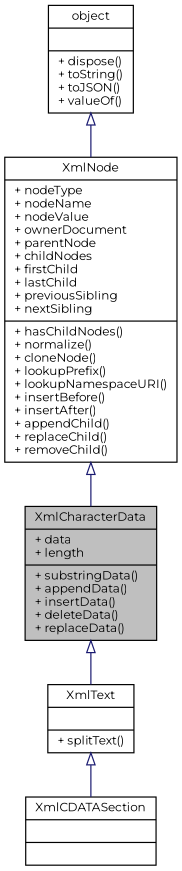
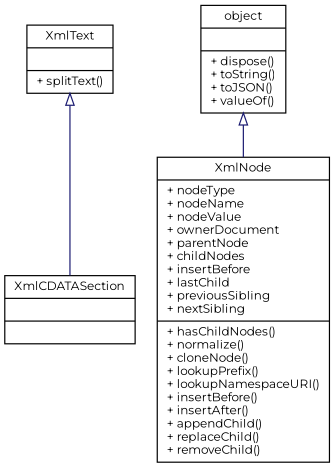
  digraph {
    fontname=Montserrat
    node [color=black fillcolor=white fontname=Montserrat fontsize=10 shape=record style=filled]
    edge [arrowtail=onormal color=midnightblue dir=back fontname=Montserrat fontsize=10 labelfontname=Helvetica labelfontsize=10 style=solid]
-   n1 [fillcolor=grey75 fontcolor=black height=0.2 label="{XmlCharacterData\n|+ data\l+ length\l|+ substringData()\l+ appendData()\l+ insertData()\l+ deleteData()\l+ replaceData()\l}" width=0.4]
    n2 [height=0.2 label="{XmlText\n||+ splitText()\l}" width=0.4]
    n3 [height=0.2 label="{XmlCDATASection\n||}" width=0.4]
-   n4 [height=0.2 label="{XmlNode\n|+ nodeType\l+ nodeName\l+ nodeValue\l+ ownerDocument\l+ parentNode\l+ childNodes\l+ firstChild\l+ lastChild\l+ previousSibling\l+ nextSibling\l|+ hasChildNodes()\l+ normalize()\l+ cloneNode()\l+ lookupPrefix()\l+ lookupNamespaceURI()\l+ insertBefore()\l+ insertAfter()\l+ appendChild()\l+ replaceChild()\l+ removeChild()\l}" width=0.4]
+   n4 [height=0.2 label="{XmlNode\n|+ nodeType\l+ nodeName\l+ nodeValue\l+ ownerDocument\l+ parentNode\l+ childNodes\l+ insertBefore\l+ lastChild\l+ previousSibling\l+ nextSibling\l|+ hasChildNodes()\l+ normalize()\l+ cloneNode()\l+ lookupPrefix()\l+ lookupNamespaceURI()\l+ insertBefore()\l+ insertAfter()\l+ appendChild()\l+ replaceChild()\l+ removeChild()\l}" width=0.4]
    n5 [height=0.2 label="{object\n||+ dispose()\l+ toString()\l+ toJSON()\l+ valueOf()\l}" width=0.4]
-   n1 -> n2
    n2 -> n3
-   n4 -> n1
    n5 -> n4
  }
